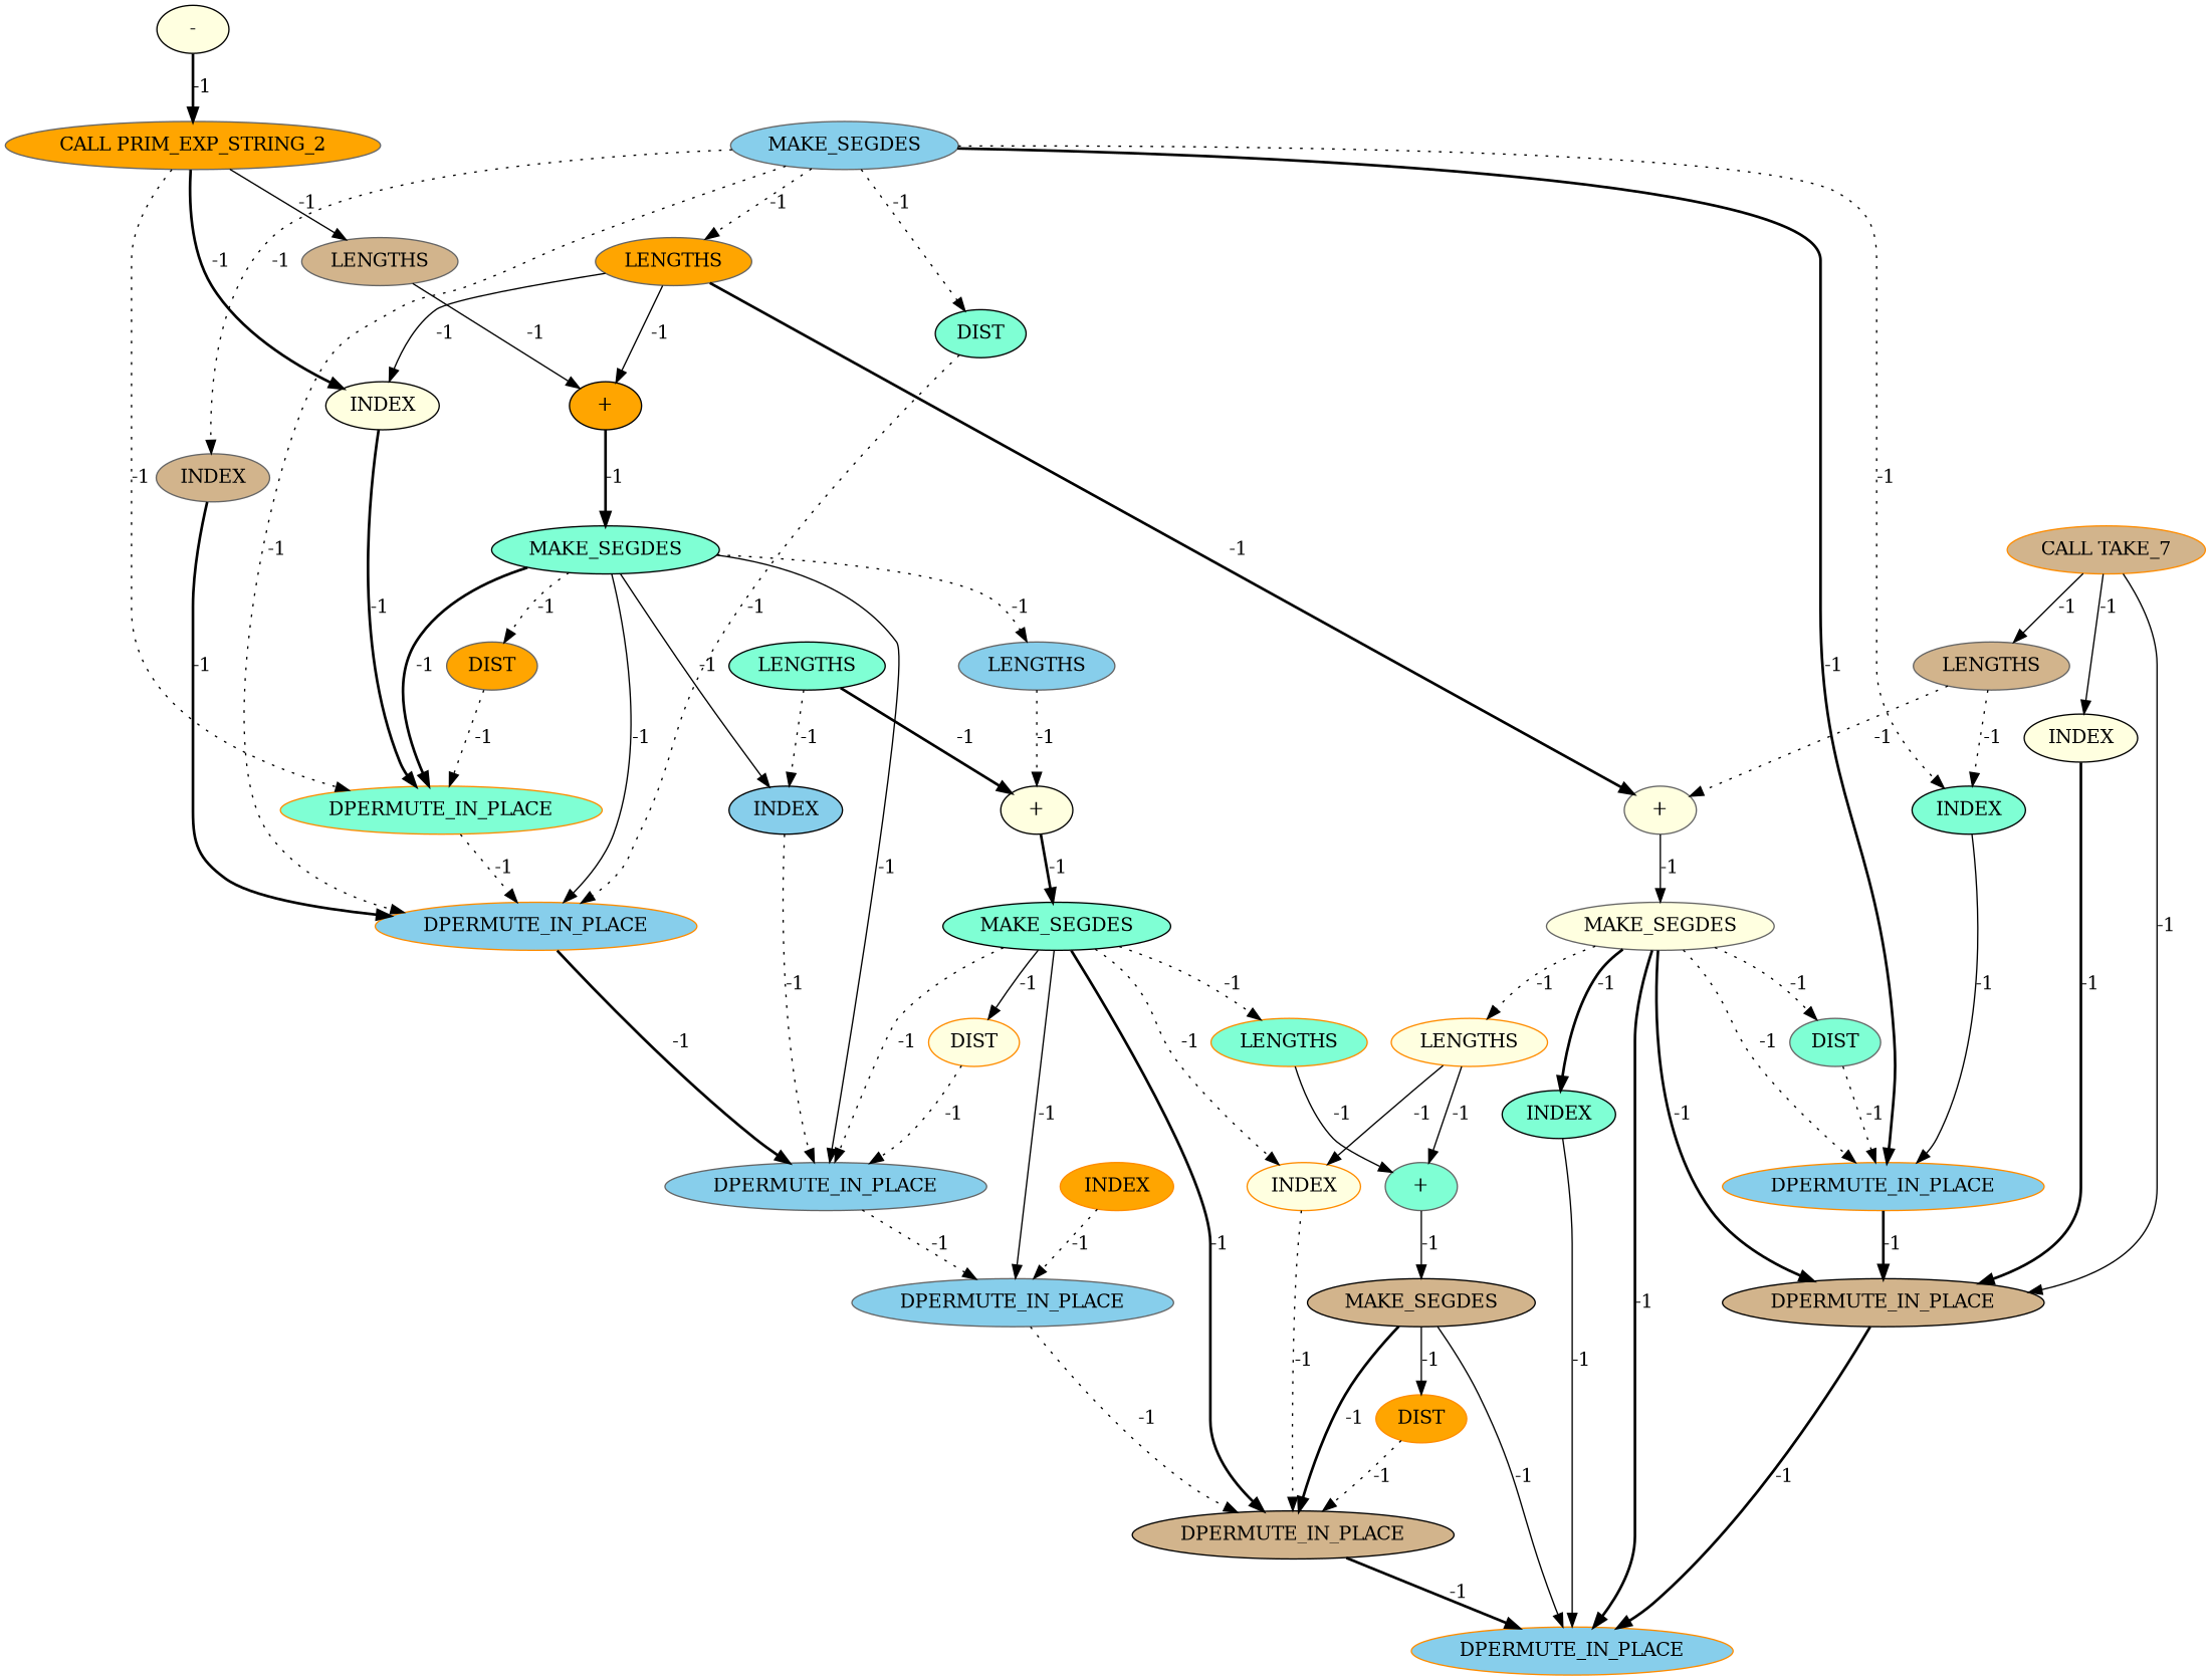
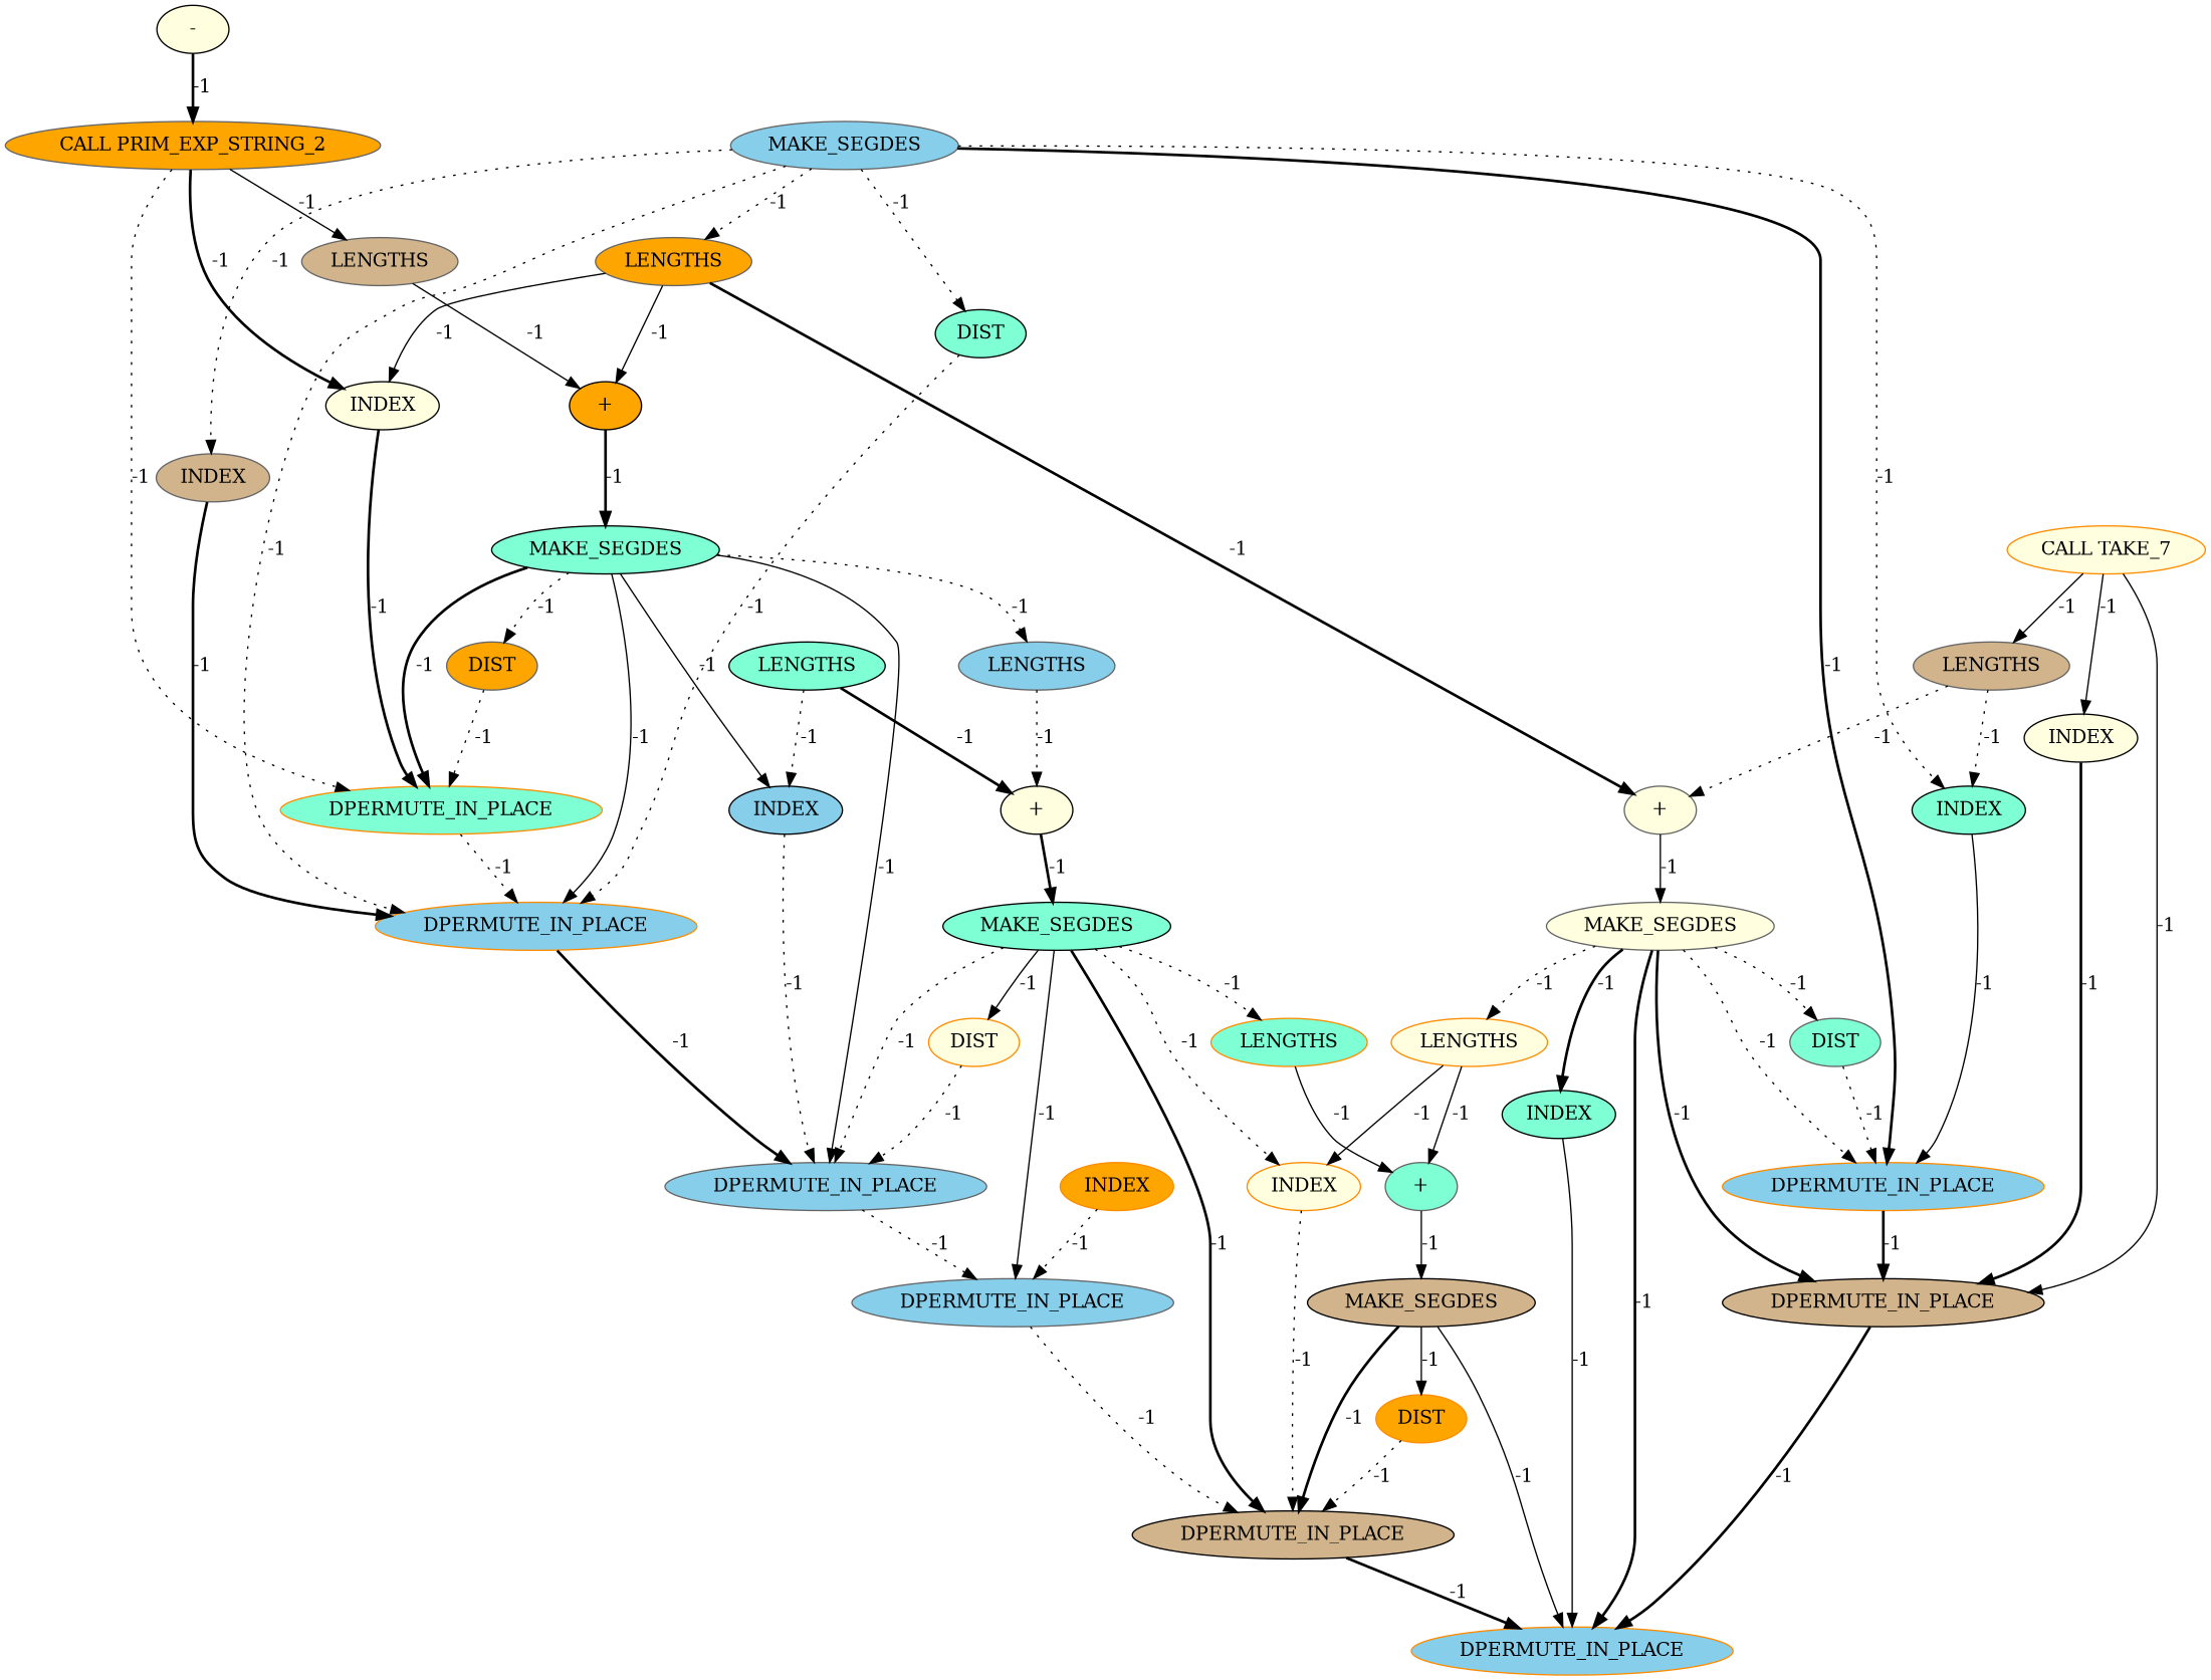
  digraph {
    node [cost=0 style=filled fillcolor=lightyellow color=black]
    edge [cost=-1 style=dotted]
    n1 [label="+" color=gray40]
    n2 [label=MAKE_SEGDES color=gray40]
    n3 [label=LENGTHS color=darkorange]
    n4 [label="+" fillcolor=aquamarine color=gray40]
    n5 [label=INDEX color=darkorange]
    n6 [label=MAKE_SEGDES fillcolor=tan]
    n7 [label=DIST fillcolor=orange color=darkorange]
    n8 [label=DPERMUTE_IN_PLACE fillcolor=tan]
    n9 [label=DPERMUTE_IN_PLACE fillcolor=skyblue color=darkorange]
    n10 [label=MAKE_SEGDES fillcolor=aquamarine]
    n11 [label=DPERMUTE_IN_PLACE fillcolor=skyblue color=gray40]
    n12 [label=LENGTHS fillcolor=aquamarine color=darkorange]
    n13 [label=DIST color=darkorange]
    n14 [label=DPERMUTE_IN_PLACE fillcolor=skyblue color=gray40]
    n15 [label=INDEX fillcolor=skyblue]
    n16 [label=DIST fillcolor=orange color=gray40]
    n17 [label=DPERMUTE_IN_PLACE fillcolor=aquamarine color=darkorange]
    n18 [label=DIST fillcolor=aquamarine]
    n19 [label=DPERMUTE_IN_PLACE fillcolor=skyblue color=darkorange]
-   n20 [label="CALL TAKE_7" fillcolor=tan color=darkorange]
+   n20 [label="CALL TAKE_7" color=darkorange]
    n21 [label=LENGTHS fillcolor=tan color=gray40]
    n22 [label=DPERMUTE_IN_PLACE fillcolor=tan]
    n23 [label=INDEX]
    n24 [label=LENGTHS fillcolor=orange color=gray40]
    n25 [label="+" fillcolor=orange]
    n26 [label=INDEX]
    n27 [label=LENGTHS fillcolor=tan color=gray40]
    n28 [label="CALL PRIM_EXP_STRING_2" fillcolor=orange color=gray40]
    n29 [label=MAKE_SEGDES fillcolor=aquamarine]
    n30 [label=INDEX fillcolor=aquamarine]
    n31 [label=DPERMUTE_IN_PLACE fillcolor=skyblue color=darkorange]
    n32 [label="+"]
    n33 [label=LENGTHS fillcolor=skyblue color=gray40]
    n34 [label=INDEX fillcolor=tan color=gray40]
    n35 [label="-"]
    n36 [label=DIST fillcolor=aquamarine color=gray40]
    n37 [label=LENGTHS fillcolor=aquamarine]
    n38 [label=INDEX fillcolor=orange color=darkorange]
    n39 [label=INDEX fillcolor=aquamarine]
    n40 [label=MAKE_SEGDES fillcolor=skyblue color=gray40]
    n1 -> n2 [label=-1 style=solid]
    n2 -> n3 [label=-1]
    n2 -> n9 [label=-1 style=bold]
    n2 -> n22 [label=-1 style=bold]
    n2 -> n31 [label=-1]
    n2 -> n36 [label=-1]
    n2 -> n39 [label=-1 style=bold]
    n3 -> n4 [label=-1 style=solid]
    n3 -> n5 [label=-1 style=solid]
    n4 -> n6 [label=-1 style=solid]
    n5 -> n8 [label=-1]
    n6 -> n7 [label=-1 style=solid]
    n6 -> n8 [label=-1 style=bold]
    n6 -> n9 [label=-1 style=solid]
    n7 -> n8 [label=-1]
    n8 -> n9 [label=-1 style=bold]
    n10 -> n5 [label=-1]
    n10 -> n8 [label=-1 style=bold]
    n10 -> n11 [label=-1]
    n10 -> n12 [label=-1]
    n10 -> n13 [label=-1 style=solid]
    n10 -> n14 [label=-1 style=solid]
    n11 -> n14 [label=-1]
    n12 -> n4 [label=-1 style=solid]
    n13 -> n11 [label=-1]
    n14 -> n8 [label=-1]
    n15 -> n11 [label=-1]
    n16 -> n17 [label=-1]
    n17 -> n19 [label=-1]
    n18 -> n19 [label=-1]
    n19 -> n11 [label=-1 style=bold]
    n20 -> n21 [label=-1 style=solid]
    n20 -> n22 [label=-1 style=solid]
    n20 -> n23 [label=-1 style=solid]
    n21 -> n1 [label=-1]
    n21 -> n30 [label=-1]
    n22 -> n9 [label=-1 style=bold]
    n23 -> n22 [label=-1 style=bold]
    n24 -> n1 [label=-1 style=bold]
    n24 -> n25 [label=-1 style=solid]
    n24 -> n26 [label=-1 style=solid]
    n25 -> n29 [label=-1 style=bold]
    n26 -> n17 [label=-1 style=bold]
    n27 -> n25 [label=-1 style=solid]
    n28 -> n17 [label=-1]
    n28 -> n26 [label=-1 style=bold]
    n28 -> n27 [label=-1 style=solid]
    n29 -> n11 [label=-1 style=solid]
    n29 -> n15 [label=-1 style=solid]
    n29 -> n16 [label=-1]
    n29 -> n17 [label=-1 style=bold]
    n29 -> n19 [label=-1 style=solid]
    n29 -> n33 [label=-1]
    n30 -> n31 [label=-1 style=solid]
    n31 -> n22 [label=-1 style=bold]
    n32 -> n10 [label=-1 style=bold]
    n33 -> n32 [label=-1]
    n34 -> n19 [label=-1 style=bold]
    n35 -> n28 [label=-1 style=bold]
    n36 -> n31 [label=-1]
    n37 -> n15 [label=-1]
    n37 -> n32 [label=-1 style=bold]
    n38 -> n14 [label=-1]
    n39 -> n9 [label=-1 style=solid]
    n40 -> n18 [label=-1]
    n40 -> n19 [label=-1]
    n40 -> n24 [label=-1]
    n40 -> n30 [label=-1]
    n40 -> n31 [label=-1 style=bold]
    n40 -> n34 [label=-1]
  }
